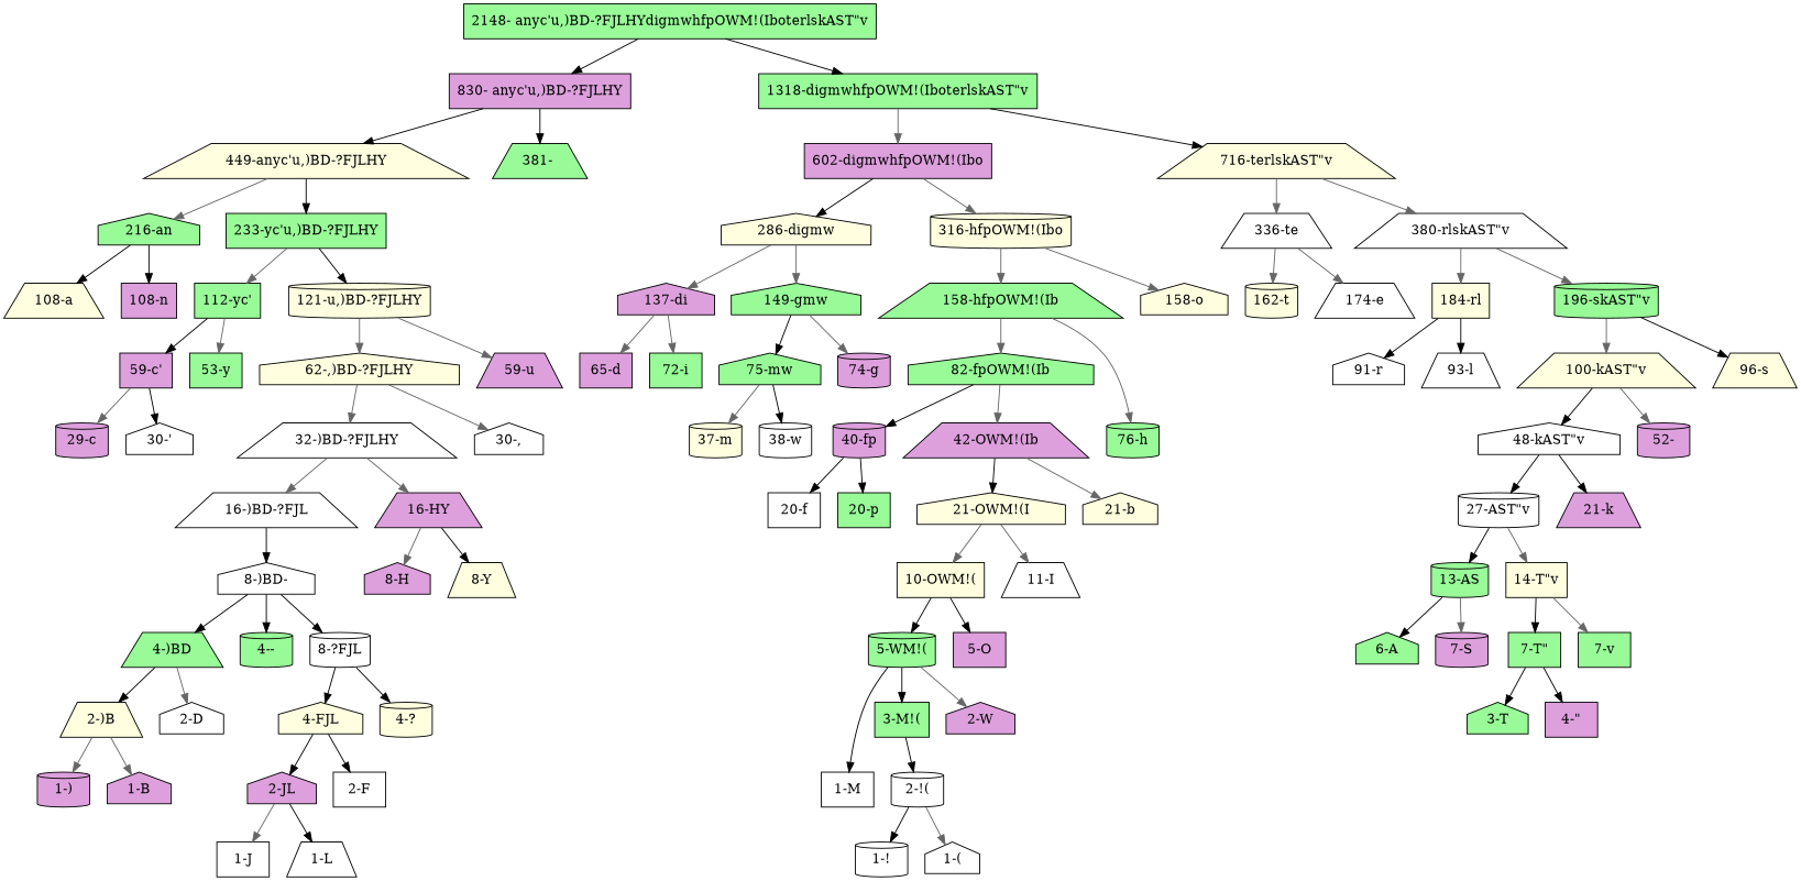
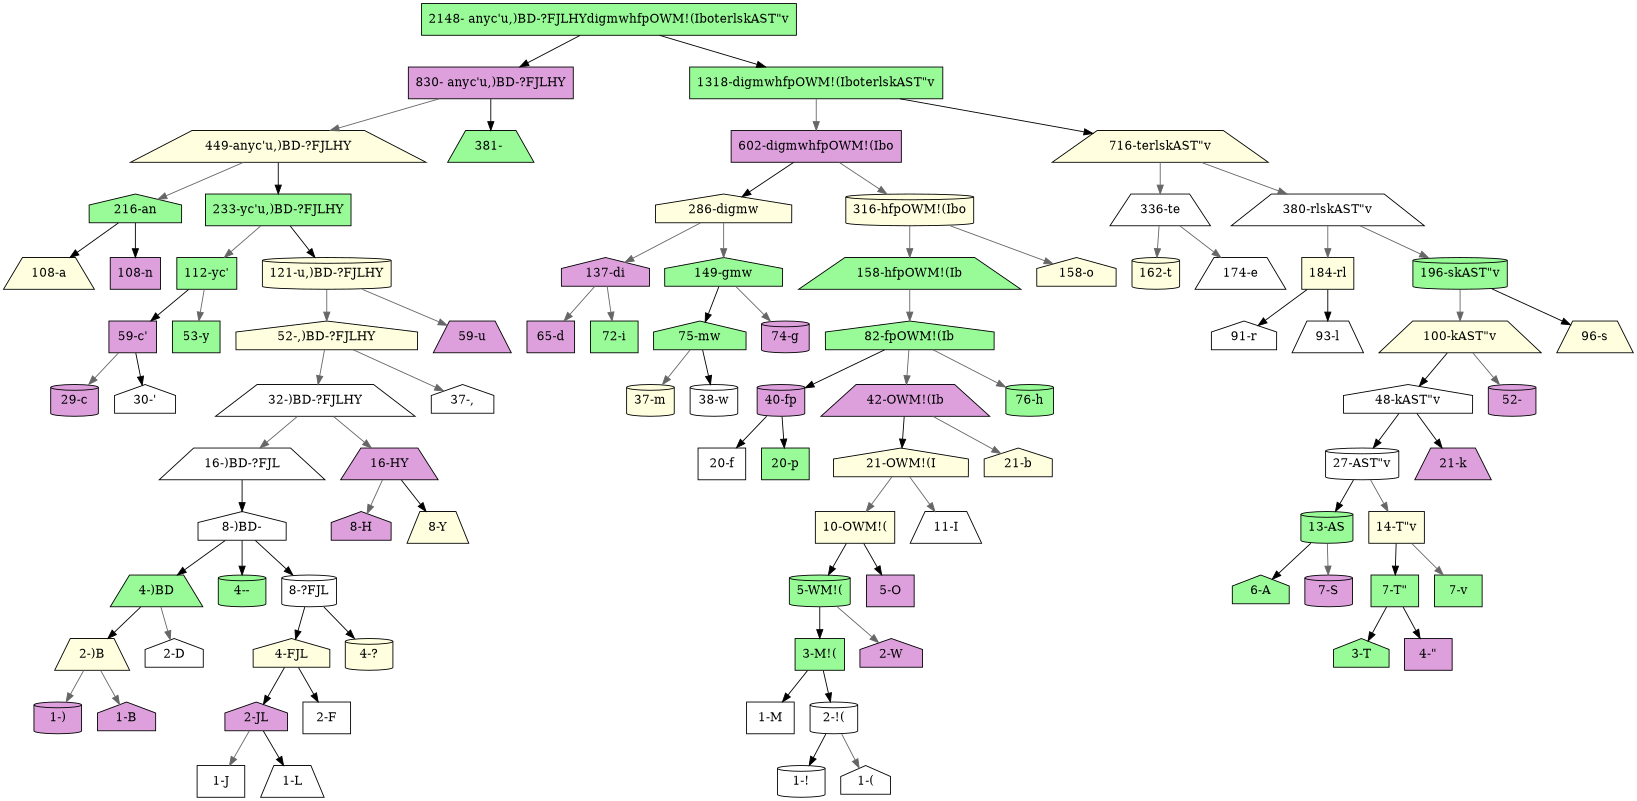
  digraph {
    node [fillcolor=white shape=house style=filled]
    edge [color=black]
    n1 [label="1-!" shape=cylinder]
    n2 [label="1-("]
    n3 [label="2-!(" shape=cylinder]
    n4 [fillcolor=plum label="1-)" shape=cylinder]
    n5 [fillcolor=plum label="1-B"]
    n6 [fillcolor=lightyellow label="2-)B" shape=trapezium]
    n7 [label="1-J" shape=box]
    n8 [label="1-L" shape=trapezium]
    n9 [fillcolor=plum label="2-JL"]
    n10 [label="1-M" shape=box]
    n11 [fillcolor=palegreen label="3-M!(" shape=box]
    n12 [label="2-D"]
    n13 [fillcolor=palegreen label="4-)BD" shape=trapezium]
    n14 [label="2-F" shape=box]
    n15 [fillcolor=lightyellow label="4-FJL"]
    n16 [fillcolor=plum label="2-W"]
    n17 [fillcolor=palegreen label="5-WM!(" shape=cylinder]
    n18 [fillcolor=palegreen label="3-T"]
    n19 [fillcolor=plum label="4-\"" shape=box]
    n20 [fillcolor=palegreen label="7-T\"" shape=box]
    n21 [fillcolor=palegreen label="4--" shape=cylinder]
    n22 [label="8-)BD-"]
    n23 [label="8-?FJL" shape=cylinder]
    n24 [fillcolor=lightyellow label="4-?" shape=cylinder]
    n25 [fillcolor=plum label="5-O" shape=box]
    n26 [fillcolor=lightyellow label="10-OWM!(" shape=box]
    n27 [fillcolor=palegreen label="6-A"]
    n28 [fillcolor=plum label="7-S" shape=cylinder]
    n29 [fillcolor=palegreen label="13-AS" shape=cylinder]
    n30 [fillcolor=palegreen label="7-v" shape=box]
    n31 [fillcolor=lightyellow label="14-T\"v" shape=box]
    n32 [label="16-)BD-?FJL" shape=trapezium]
    n33 [fillcolor=plum label="8-H"]
    n34 [fillcolor=lightyellow label="8-Y" shape=trapezium]
    n35 [fillcolor=plum label="16-HY" shape=trapezium]
    n36 [label="11-I" shape=trapezium]
    n37 [fillcolor=lightyellow label="21-OWM!(I"]
    n38 [label="27-AST\"v" shape=cylinder]
    n39 [label="32-)BD-?FJLHY" shape=trapezium]
    n40 [label="20-f" shape=box]
    n41 [fillcolor=palegreen label="20-p" shape=box]
    n42 [fillcolor=plum label="40-fp" shape=cylinder]
    n43 [fillcolor=lightyellow label="21-b"]
    n44 [fillcolor=plum label="42-OWM!(Ib" shape=trapezium]
    n45 [fillcolor=plum label="21-k" shape=trapezium]
    n46 [label="48-kAST\"v"]
    n47 [fillcolor=plum label="29-c" shape=cylinder]
    n48 [label="30-'"]
    n49 [fillcolor=plum label="59-c'" shape=box]
-   n50 [label="30-,"]
-   n51 [fillcolor=lightyellow label="62-,)BD-?FJLHY"]
+   n50 [label="37-,"]
+   n51 [fillcolor=lightyellow label="52-,)BD-?FJLHY"]
    n52 [fillcolor=lightyellow label="37-m" shape=cylinder]
    n53 [label="38-w" shape=cylinder]
    n54 [fillcolor=palegreen label="75-mw"]
    n55 [fillcolor=palegreen label="82-fpOWM!(Ib"]
    n56 [fillcolor=plum label="52-\n" shape=cylinder]
    n57 [fillcolor=lightyellow label="100-kAST\"v\n" shape=trapezium]
    n58 [fillcolor=palegreen label="53-y" shape=box]
    n59 [fillcolor=palegreen label="112-yc'" shape=box]
    n60 [fillcolor=plum label="59-u" shape=trapezium]
    n61 [fillcolor=lightyellow label="121-u,)BD-?FJLHY" shape=cylinder]
    n62 [fillcolor=plum label="65-d" shape=box]
    n63 [fillcolor=palegreen label="72-i" shape=box]
    n64 [fillcolor=plum label="137-di"]
    n65 [fillcolor=plum label="74-g" shape=cylinder]
    n66 [fillcolor=palegreen label="149-gmw"]
    n67 [fillcolor=palegreen label="76-h" shape=cylinder]
    n68 [fillcolor=palegreen label="158-hfpOWM!(Ib" shape=trapezium]
    n69 [label="91-r"]
    n70 [label="93-l" shape=trapezium]
    n71 [fillcolor=lightyellow label="184-rl" shape=box]
    n72 [fillcolor=lightyellow label="96-s" shape=trapezium]
    n73 [fillcolor=palegreen label="196-skAST\"v\n" shape=cylinder]
    n74 [fillcolor=lightyellow label="108-a" shape=trapezium]
    n75 [fillcolor=plum label="108-n" shape=box]
    n76 [fillcolor=palegreen label="216-an"]
    n77 [fillcolor=palegreen label="233-yc'u,)BD-?FJLHY" shape=box]
    n78 [fillcolor=lightyellow label="286-digmw"]
    n79 [fillcolor=lightyellow label="158-o"]
    n80 [fillcolor=lightyellow label="316-hfpOWM!(Ibo" shape=cylinder]
    n81 [fillcolor=lightyellow label="162-t" shape=cylinder]
    n82 [label="174-e" shape=trapezium]
    n83 [label="336-te" shape=trapezium]
    n84 [label="380-rlskAST\"v\n" shape=trapezium]
    n85 [fillcolor=lightyellow label="449-anyc'u,)BD-?FJLHY" shape=trapezium]
    n86 [fillcolor=plum label="602-digmwhfpOWM!(Ibo" shape=box]
    n87 [fillcolor=lightyellow label="716-terlskAST\"v\n" shape=trapezium]
    n88 [fillcolor=palegreen label="381- " shape=trapezium]
    n89 [fillcolor=plum label="830- anyc'u,)BD-?FJLHY" shape=box]
    n90 [fillcolor=palegreen label="1318-digmwhfpOWM!(IboterlskAST\"v\n" shape=box]
    n91 [fillcolor=palegreen label="2148- anyc'u,)BD-?FJLHYdigmwhfpOWM!(IboterlskAST\"v\n" shape=box]
    n3 -> n1
    n3 -> n2 [color=gray40]
    n6 -> n4 [color=gray40]
    n6 -> n5 [color=gray40]
    n9 -> n7 [color=gray40]
    n9 -> n8
    n11 -> n3
-   n17 -> n10
+   n11 -> n10
    n13 -> n6
    n13 -> n12 [color=gray40]
    n15 -> n9
    n15 -> n14
    n17 -> n11
    n17 -> n16 [color=gray40]
    n20 -> n18
    n20 -> n19
    n22 -> n13
    n22 -> n21
    n22 -> n23
    n23 -> n15
    n23 -> n24
    n26 -> n17
    n26 -> n25
    n29 -> n27
    n29 -> n28 [color=gray40]
    n31 -> n20
    n31 -> n30 [color=gray40]
    n32 -> n22
    n35 -> n33 [color=gray40]
    n35 -> n34
    n37 -> n26 [color=gray40]
    n37 -> n36 [color=gray40]
    n38 -> n29
    n38 -> n31 [color=gray40]
    n39 -> n32 [color=gray40]
    n39 -> n35 [color=gray40]
    n42 -> n40
    n42 -> n41
    n44 -> n37
    n44 -> n43 [color=gray40]
    n46 -> n38
    n46 -> n45
    n49 -> n47 [color=gray40]
    n49 -> n48
    n51 -> n39 [color=gray40]
    n51 -> n50 [color=gray40]
    n54 -> n52 [color=gray40]
    n54 -> n53
    n55 -> n42
    n55 -> n44 [color=gray40]
    n57 -> n46
    n57 -> n56 [color=gray40]
    n59 -> n49
    n59 -> n58 [color=gray40]
    n61 -> n51 [color=gray40]
    n61 -> n60 [color=gray40]
    n64 -> n62 [color=gray40]
    n64 -> n63 [color=gray40]
    n66 -> n54
    n66 -> n65 [color=gray40]
    n68 -> n55 [color=gray40]
-   n68 -> n67 [color=gray40]
+   n55 -> n67 [color=gray40]
    n71 -> n69
    n71 -> n70
    n73 -> n57 [color=gray40]
    n73 -> n72
    n76 -> n74
    n76 -> n75
    n77 -> n59 [color=gray40]
    n77 -> n61
    n78 -> n64 [color=gray40]
    n78 -> n66 [color=gray40]
    n80 -> n68 [color=gray40]
    n80 -> n79 [color=gray40]
    n83 -> n81 [color=gray40]
    n83 -> n82 [color=gray40]
    n84 -> n71 [color=gray40]
    n84 -> n73 [color=gray40]
    n85 -> n76 [color=gray40]
    n85 -> n77
    n86 -> n78
    n86 -> n80 [color=gray40]
    n87 -> n83 [color=gray40]
    n87 -> n84 [color=gray40]
-   n89 -> n85
+   n89 -> n85 [color=gray40]
    n89 -> n88
    n90 -> n86 [color=gray40]
    n90 -> n87
    n91 -> n89
    n91 -> n90
  }
